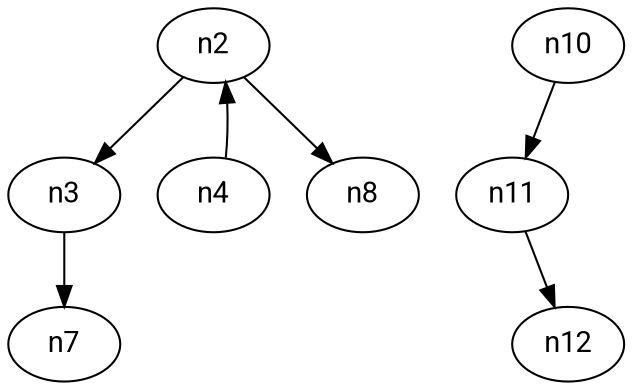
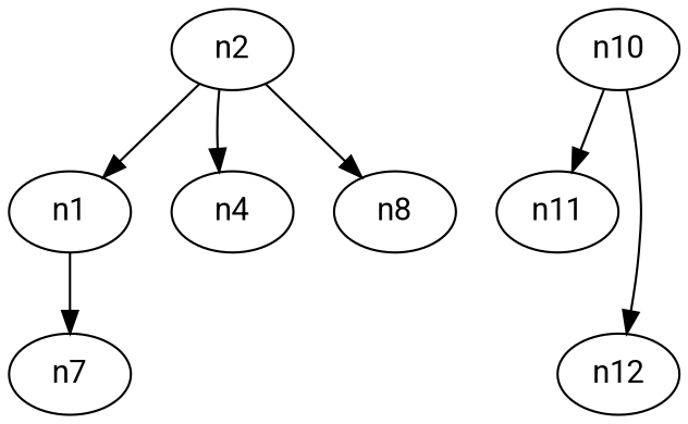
  digraph {
    fontname=Roboto
    node [fontname=Roboto]
    edge [fontname=Roboto]
    n1 [label=n2]
-   n2 [label=n3]
+   n2 [label=n1]
    n3 [label=n4]
    n4 [label=n8]
    n5 [label=n7]
    n6 [label=n10]
    n7 [label=n11]
    n8 [label=n12]
    n1 -> n2
-   n3 -> n1
+   n1 -> n3
    n1 -> n4
    n2 -> n5
    n6 -> n7
-   n7 -> n8
+   n6 -> n8
  }
